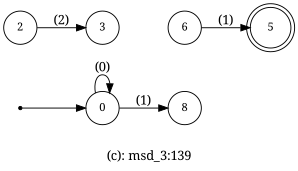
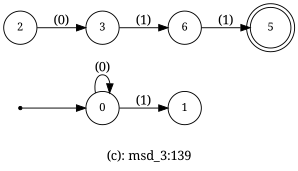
  digraph {
    fontname="Noto Serif"
    label="(c): msd_3:139"
    rankdir=LR
    node [fontname="Noto Serif" fontsize=12 shape=circle]
    edge [fontname="Noto Serif"]
    n1 [label=0]
-   n2 [label=8]
+   n2 [label=1]
    n3 [label=2]
    n4 [label=3]
    n5 [label=6]
    n6 [label=5 shape=doublecircle]
    n7 [label=5 shape=point]
    n1 -> n1 [label="(0)"]
    n1 -> n2 [label="(1)"]
-   n3 -> n4 [label="(2)"]
+   n3 -> n4 [label="(0)"]
+   n4 -> n5 [label="(1)"]
    n5 -> n6 [label="(1)"]
    n7 -> n1
  }
